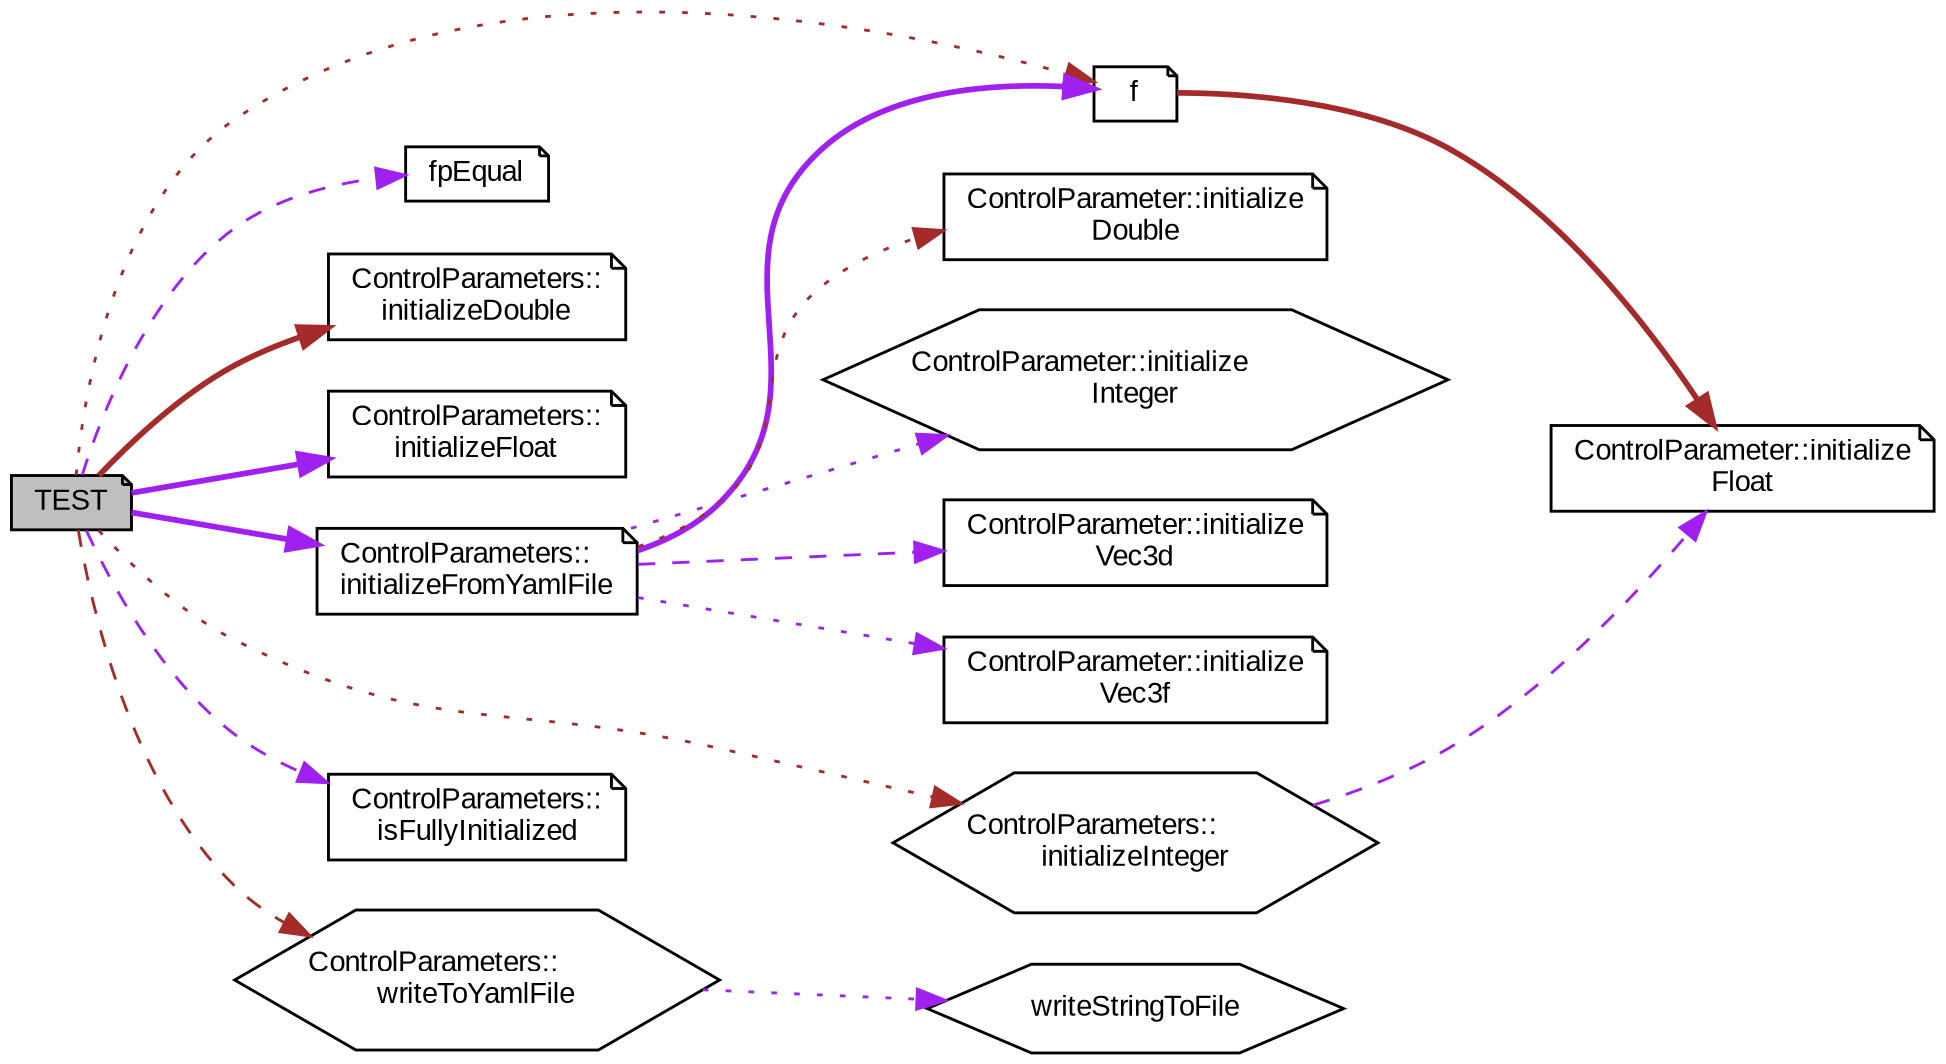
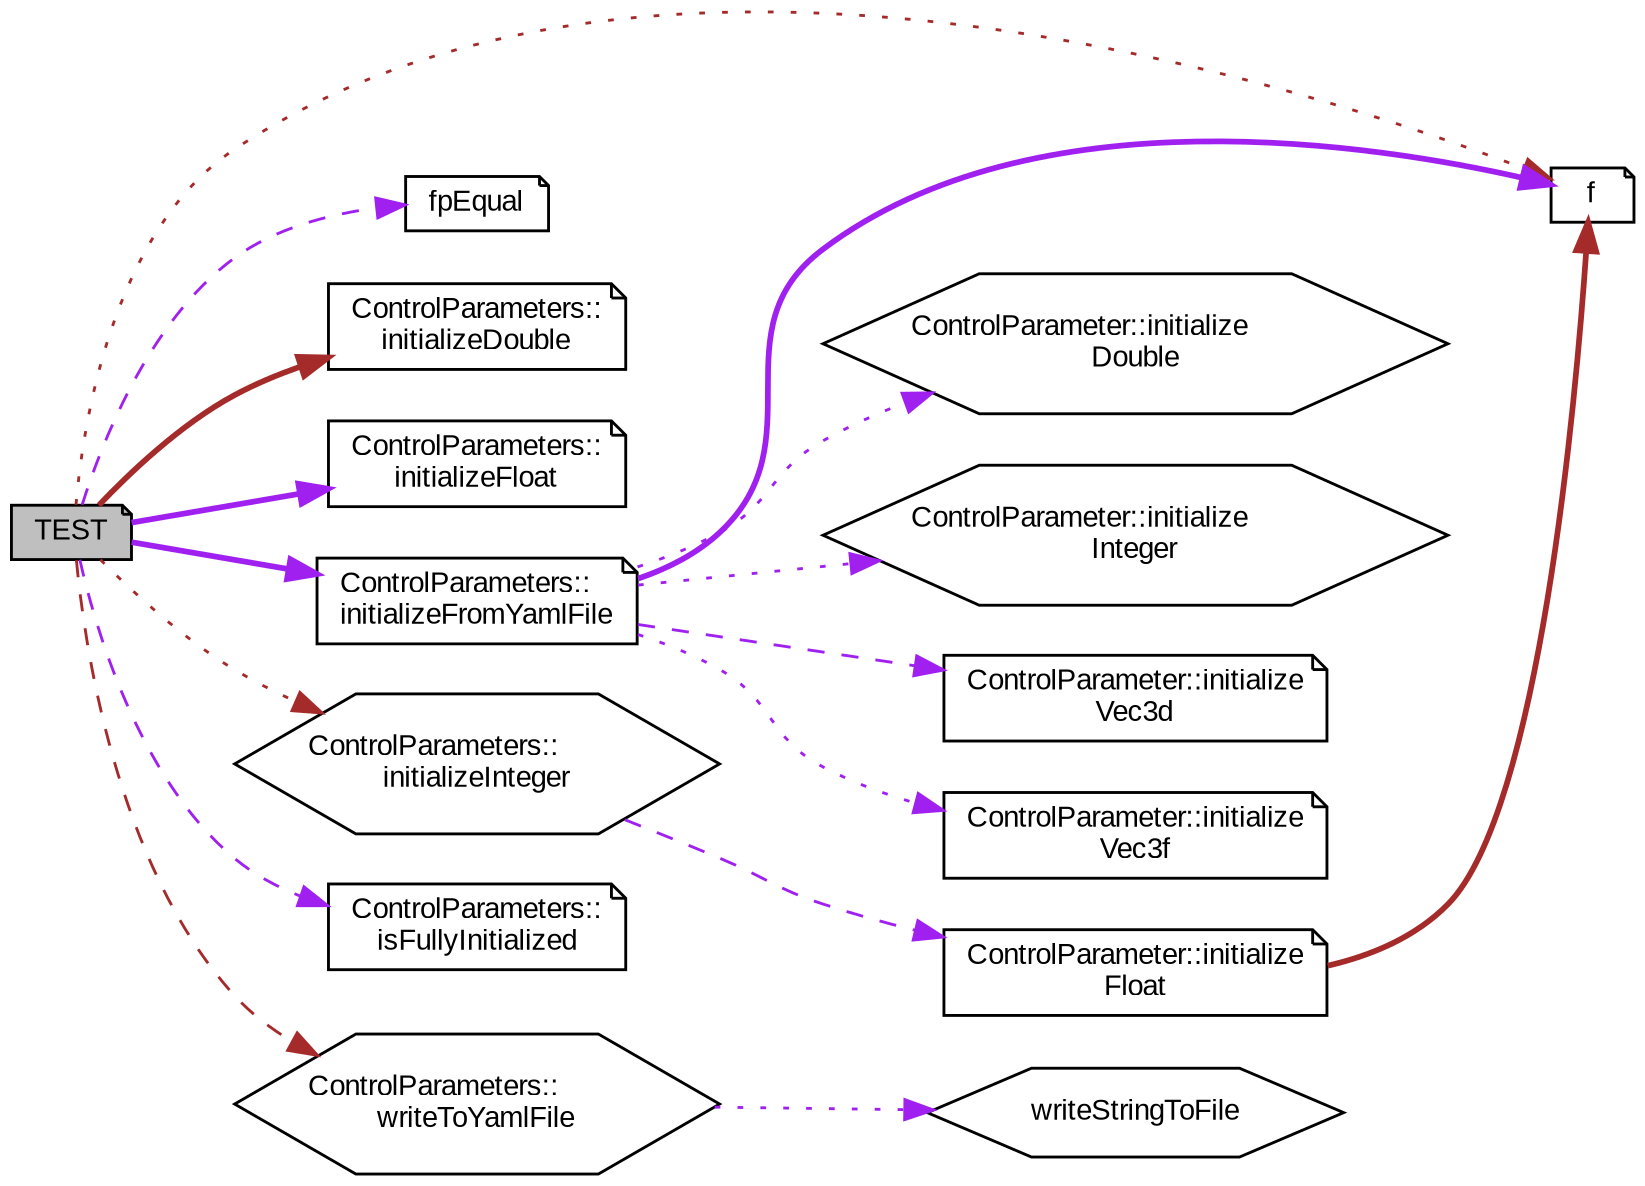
  digraph {
    fontname="Liberation Sans"
    rankdir=LR
    node [color=black fillcolor=white fontname="Liberation Sans" fontsize=10 shape=note style=filled]
    edge [color=purple fontname="Liberation Sans" fontsize=10 labelfontname=FreeSans labelfontsize=10 style=dotted]
    n1 [fillcolor=grey75 fontcolor=black height=0.2 label=TEST width=0.4]
    n2 [height=0.2 label=f width=0.4]
    n3 [height=0.2 label=fpEqual width=0.4]
    n4 [height=0.2 label="ControlParameters::\linitializeDouble" width=0.4]
    n5 [height=0.2 label="ControlParameters::\linitializeFloat" width=0.4]
    n6 [height=0.2 label="ControlParameters::\linitializeFromYamlFile" width=0.4]
    n7 [height=0.2 label="ControlParameters::\linitializeInteger" shape=hexagon width=0.4]
    n8 [height=0.2 label="ControlParameters::\lisFullyInitialized" width=0.4]
    n9 [height=0.2 label="ControlParameters::\lwriteToYamlFile" shape=hexagon width=0.4]
-   n10 [height=0.2 label="ControlParameter::initialize\lDouble" width=0.4]
+   n10 [height=0.2 label="ControlParameter::initialize\lDouble" shape=hexagon width=0.4]
    n11 [height=0.2 label="ControlParameter::initialize\lInteger" shape=hexagon width=0.4]
    n12 [height=0.2 label="ControlParameter::initialize\lVec3d" width=0.4]
    n13 [height=0.2 label="ControlParameter::initialize\lVec3f" width=0.4]
    n14 [height=0.2 label="ControlParameter::initialize\lFloat" width=0.4]
    n15 [height=0.2 label=writeStringToFile shape=hexagon width=0.4]
    n1 -> n2 [color=brown]
    n1 -> n3 [style=dashed]
    n1 -> n4 [color=brown style=bold]
    n1 -> n5 [style=bold]
    n1 -> n6 [style=bold]
    n1 -> n7 [color=brown]
    n1 -> n8 [style=dashed]
    n1 -> n9 [color=brown style=dashed]
    n6 -> n2 [style=bold]
-   n6 -> n10 [color=brown]
+   n6 -> n10
    n6 -> n11
    n6 -> n12 [style=dashed]
    n6 -> n13
    n7 -> n14 [style=dashed]
    n9 -> n15
-   n2 -> n14 [color=brown style=bold]
+   n14 -> n2 [color=brown style=bold]
  }
